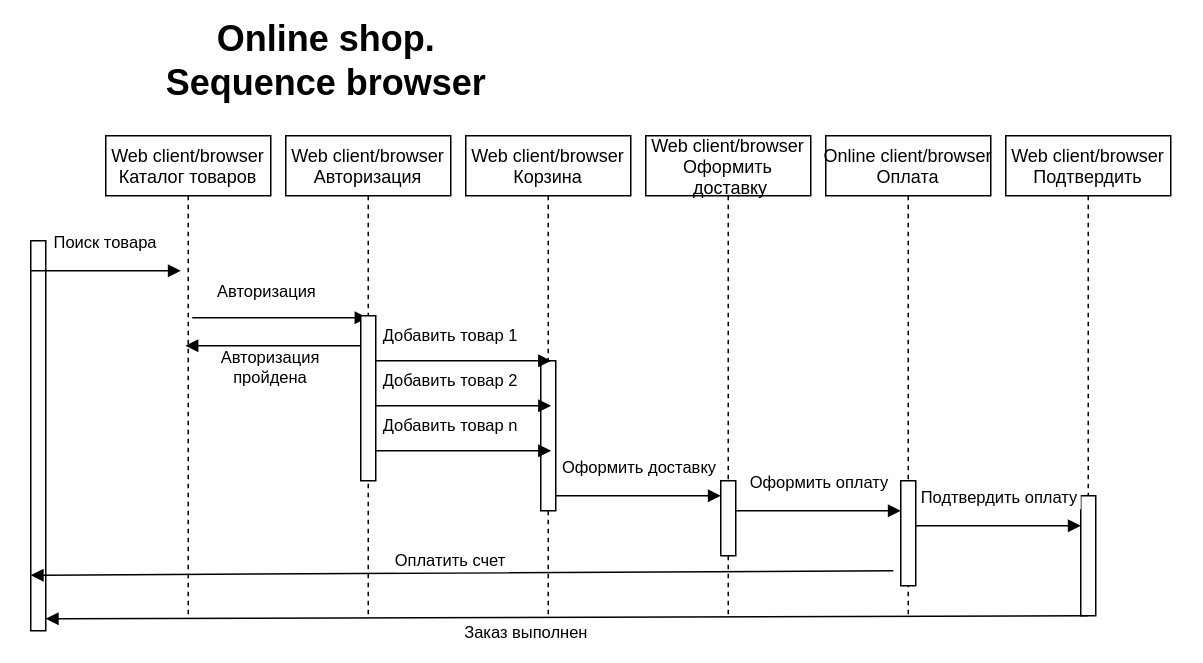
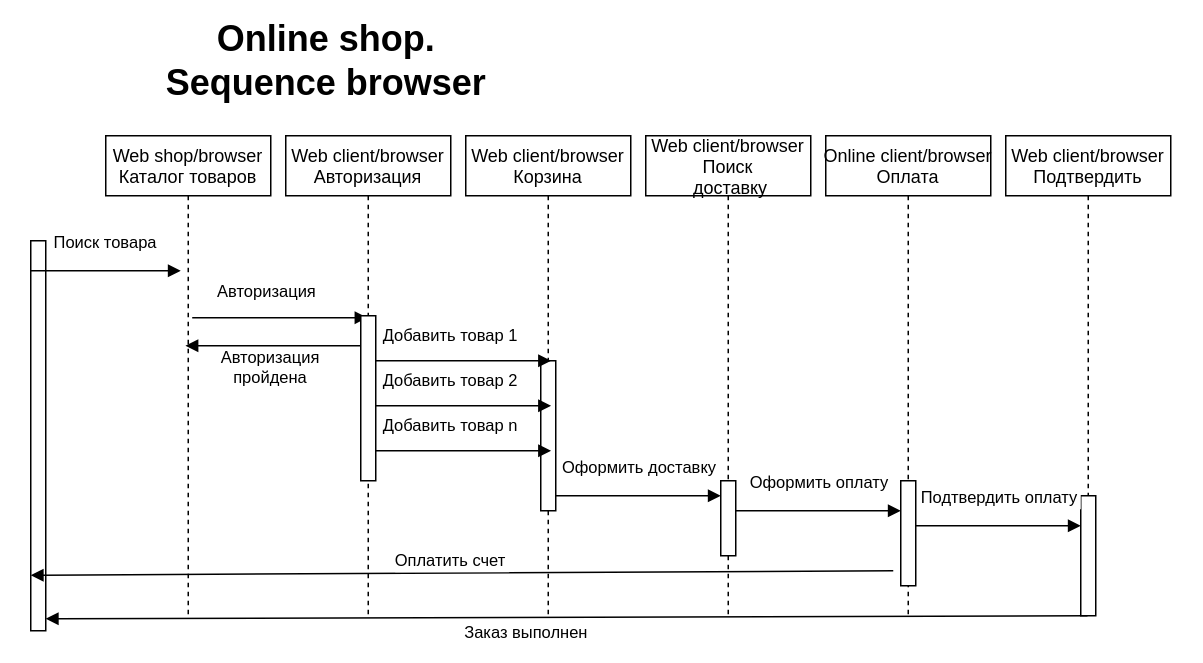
  <mxCell id="0" />
  <mxCell id="1" parent="0" />
  <mxCell id="2" value="Web client/browser&#10;Авторизация" style="shape=umlLifeline;perimeter=lifelinePerimeter;container=1;collapsible=0;recursiveResize=0;rounded=0;shadow=0;strokeWidth=1;" parent="1" vertex="1"><mxGeometry x="190" y="90" width="110" height="320" as="geometry" /></mxCell>
  <mxCell id="3" value="Авторизация" style="verticalAlign=bottom;endArrow=block;shadow=0;strokeWidth=1;exitX=0.524;exitY=0.379;exitDx=0;exitDy=0;exitPerimeter=0;" parent="1" source="5" target="2" edge="1"><mxGeometry x="-0.136" y="8" relative="1" as="geometry"><mxPoint x="130" y="170" as="sourcePoint" /><mxPoint x="260" y="168" as="targetPoint" /><Array as="points" /><mxPoint as="offset" /></mxGeometry></mxCell>
  <mxCell id="4" value="&lt;font style=&quot;font-size: 24px&quot;&gt;&lt;b&gt;Online shop.&amp;nbsp;&lt;br&gt;Sequence browser&amp;nbsp;&lt;/b&gt;&lt;/font&gt;" style="text;html=1;align=center;verticalAlign=middle;resizable=0;points=[];autosize=1;" vertex="1" parent="1"><mxGeometry x="100" y="20" width="240" height="40" as="geometry" /></mxCell>
- <mxCell id="5" value="Web client/browser&#10;Каталог товаров" style="shape=umlLifeline;perimeter=lifelinePerimeter;container=1;collapsible=0;recursiveResize=0;rounded=0;shadow=0;strokeWidth=1;" vertex="1" parent="1"><mxGeometry x="70" y="90" width="110" height="320" as="geometry" /></mxCell>
+ <mxCell id="5" value="Web shop/browser&#10;Каталог товаров" style="shape=umlLifeline;perimeter=lifelinePerimeter;container=1;collapsible=0;recursiveResize=0;rounded=0;shadow=0;strokeWidth=1;" vertex="1" parent="1"><mxGeometry x="70" y="90" width="110" height="320" as="geometry" /></mxCell>
  <mxCell id="6" value="" style="html=1;points=[];perimeter=orthogonalPerimeter;" vertex="1" parent="1"><mxGeometry x="20" y="160" width="10" height="260" as="geometry" /></mxCell>
  <mxCell id="7" value="Web client/browser&#10;Корзина" style="shape=umlLifeline;perimeter=lifelinePerimeter;container=1;collapsible=0;recursiveResize=0;rounded=0;shadow=0;strokeWidth=1;" vertex="1" parent="1"><mxGeometry x="310" y="90" width="110" height="320" as="geometry" /></mxCell>
  <mxCell id="8" value="" style="html=1;points=[];perimeter=orthogonalPerimeter;" vertex="1" parent="7"><mxGeometry x="50" y="150" width="10" height="100" as="geometry" /></mxCell>
  <mxCell id="9" value="Поиск товара" style="verticalAlign=bottom;endArrow=block;shadow=0;strokeWidth=1;exitX=0.524;exitY=0.379;exitDx=0;exitDy=0;exitPerimeter=0;" edge="1" parent="1"><mxGeometry y="10" relative="1" as="geometry"><mxPoint x="20" y="180" as="sourcePoint" /><mxPoint x="120" y="180" as="targetPoint" /><Array as="points" /><mxPoint as="offset" /></mxGeometry></mxCell>
  <mxCell id="10" value="" style="html=1;points=[];perimeter=orthogonalPerimeter;" vertex="1" parent="1"><mxGeometry x="240" y="210" width="10" height="110" as="geometry" /></mxCell>
  <mxCell id="11" value="Авторизация &#10;пройдена" style="verticalAlign=bottom;endArrow=block;shadow=0;strokeWidth=1;exitX=0.524;exitY=0.379;exitDx=0;exitDy=0;exitPerimeter=0;" edge="1" parent="1"><mxGeometry x="0.027" y="30" relative="1" as="geometry"><mxPoint x="240" y="230" as="sourcePoint" /><mxPoint x="123.14" y="230" as="targetPoint" /><Array as="points"><mxPoint x="180" y="230" /></Array><mxPoint as="offset" /></mxGeometry></mxCell>
  <mxCell id="12" value="Добавить товар 1" style="verticalAlign=bottom;endArrow=block;shadow=0;strokeWidth=1;exitX=0.524;exitY=0.379;exitDx=0;exitDy=0;exitPerimeter=0;" edge="1" parent="1"><mxGeometry x="-0.136" y="8" relative="1" as="geometry"><mxPoint x="250" y="240" as="sourcePoint" /><mxPoint x="366.86" y="240" as="targetPoint" /><Array as="points" /><mxPoint as="offset" /></mxGeometry></mxCell>
  <mxCell id="13" value="Добавить товар 2" style="verticalAlign=bottom;endArrow=block;shadow=0;strokeWidth=1;exitX=0.524;exitY=0.379;exitDx=0;exitDy=0;exitPerimeter=0;" edge="1" parent="1"><mxGeometry x="-0.136" y="8" relative="1" as="geometry"><mxPoint x="250" y="270" as="sourcePoint" /><mxPoint x="366.86" y="270" as="targetPoint" /><Array as="points" /><mxPoint as="offset" /></mxGeometry></mxCell>
  <mxCell id="14" value="Добавить товар n" style="verticalAlign=bottom;endArrow=block;shadow=0;strokeWidth=1;exitX=0.524;exitY=0.379;exitDx=0;exitDy=0;exitPerimeter=0;" edge="1" parent="1"><mxGeometry x="-0.136" y="8" relative="1" as="geometry"><mxPoint x="250" y="300" as="sourcePoint" /><mxPoint x="366.86" y="300" as="targetPoint" /><Array as="points" /><mxPoint as="offset" /></mxGeometry></mxCell>
- <mxCell id="15" value="Web client/browser&#10;Оформить&#10; доставку" style="shape=umlLifeline;perimeter=lifelinePerimeter;container=1;collapsible=0;recursiveResize=0;rounded=0;shadow=0;strokeWidth=1;" vertex="1" parent="1"><mxGeometry x="430" y="90" width="110" height="320" as="geometry" /></mxCell>
+ <mxCell id="15" value="Web client/browser&#10;Поиск&#10; доставку" style="shape=umlLifeline;perimeter=lifelinePerimeter;container=1;collapsible=0;recursiveResize=0;rounded=0;shadow=0;strokeWidth=1;" vertex="1" parent="1"><mxGeometry x="430" y="90" width="110" height="320" as="geometry" /></mxCell>
  <mxCell id="16" value="" style="html=1;points=[];perimeter=orthogonalPerimeter;" vertex="1" parent="15"><mxGeometry x="50" y="230" width="10" height="50" as="geometry" /></mxCell>
  <mxCell id="17" value="Оформить доставку" style="verticalAlign=bottom;endArrow=block;shadow=0;strokeWidth=1;exitX=0.524;exitY=0.379;exitDx=0;exitDy=0;exitPerimeter=0;" edge="1" parent="1"><mxGeometry x="0.027" y="10" relative="1" as="geometry"><mxPoint x="370" y="330" as="sourcePoint" /><mxPoint x="480" y="330" as="targetPoint" /><Array as="points" /><mxPoint as="offset" /></mxGeometry></mxCell>
  <mxCell id="18" value="Online client/browser&#10;Оплата" style="shape=umlLifeline;perimeter=lifelinePerimeter;container=1;collapsible=0;recursiveResize=0;rounded=0;shadow=0;strokeWidth=1;" vertex="1" parent="1"><mxGeometry x="550" y="90" width="110" height="320" as="geometry" /></mxCell>
  <mxCell id="19" value="" style="html=1;points=[];perimeter=orthogonalPerimeter;" vertex="1" parent="18"><mxGeometry x="50" y="230" width="10" height="70" as="geometry" /></mxCell>
  <mxCell id="20" value="Оформить оплату" style="verticalAlign=bottom;endArrow=block;shadow=0;strokeWidth=1;exitX=0.524;exitY=0.379;exitDx=0;exitDy=0;exitPerimeter=0;" edge="1" parent="1"><mxGeometry x="0.027" y="10" relative="1" as="geometry"><mxPoint x="490" y="340" as="sourcePoint" /><mxPoint x="600" y="340" as="targetPoint" /><Array as="points" /><mxPoint as="offset" /></mxGeometry></mxCell>
  <mxCell id="21" value="Web client/browser&#10;Подтвердить" style="shape=umlLifeline;perimeter=lifelinePerimeter;container=1;collapsible=0;recursiveResize=0;rounded=0;shadow=0;strokeWidth=1;" vertex="1" parent="1"><mxGeometry x="670" y="90" width="110" height="320" as="geometry" /></mxCell>
  <mxCell id="22" value="" style="html=1;points=[];perimeter=orthogonalPerimeter;" vertex="1" parent="21"><mxGeometry x="50" y="240" width="10" height="80" as="geometry" /></mxCell>
  <mxCell id="23" value="Подтвердить оплату" style="verticalAlign=bottom;endArrow=block;shadow=0;strokeWidth=1;exitX=0.524;exitY=0.379;exitDx=0;exitDy=0;exitPerimeter=0;" edge="1" parent="1"><mxGeometry x="0.027" y="10" relative="1" as="geometry"><mxPoint x="610" y="350" as="sourcePoint" /><mxPoint x="720" y="350" as="targetPoint" /><Array as="points" /><mxPoint as="offset" /></mxGeometry></mxCell>
  <mxCell id="24" value="Заказ выполнен" style="verticalAlign=bottom;endArrow=block;shadow=0;strokeWidth=1;" edge="1" parent="1" source="21"><mxGeometry x="0.078" y="19" relative="1" as="geometry"><mxPoint x="360" y="409" as="sourcePoint" /><mxPoint x="30" y="412" as="targetPoint" /><Array as="points" /><mxPoint as="offset" /></mxGeometry></mxCell>
  <mxCell id="25" value="Оплатить счет" style="verticalAlign=bottom;endArrow=block;shadow=0;strokeWidth=1;" edge="1" parent="1"><mxGeometry x="0.026" y="1" relative="1" as="geometry"><mxPoint x="595" y="380" as="sourcePoint" /><mxPoint x="20" y="383" as="targetPoint" /><Array as="points" /><mxPoint as="offset" /></mxGeometry></mxCell>
